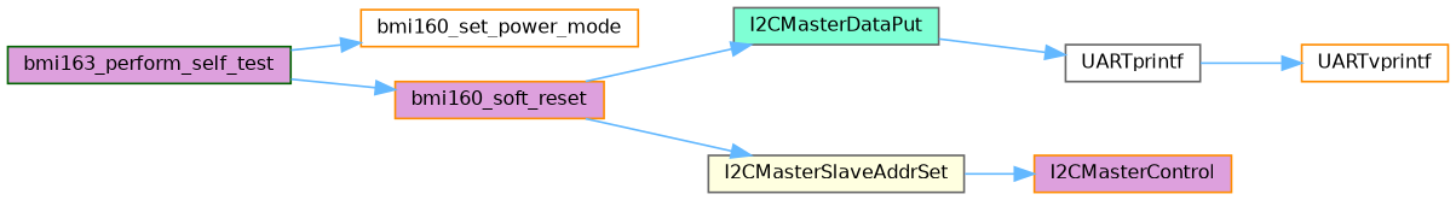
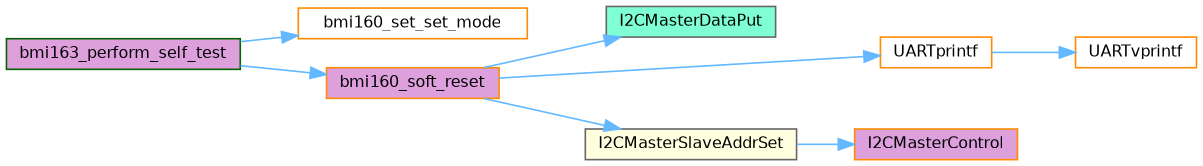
  digraph {
    rankdir=LR
    node [color=darkorange fillcolor=plum fontname=Helvetica fontsize=10 shape=box style=filled]
    edge [color=steelblue1 fontname=Helvetica fontsize=10 labelfontname=Helvetica labelfontsize=10 style=solid]
    n1 [color=darkgreen fontcolor=black height=0.2 label=bmi163_perform_self_test width=0.4]
-   n2 [fillcolor=white height=0.2 label=bmi160_set_power_mode width=0.4]
+   n2 [fillcolor=white height=0.2 label=bmi160_set_set_mode width=0.4]
    n3 [height=0.2 label=bmi160_soft_reset width=0.4]
    n4 [color=gray40 fillcolor=aquamarine height=0.2 label=I2CMasterDataPut width=0.4]
    n5 [color=gray40 fillcolor=lightyellow height=0.2 label=I2CMasterSlaveAddrSet width=0.4]
-   n6 [color=gray40 fillcolor=white height=0.2 label=UARTprintf width=0.4]
+   n6 [fillcolor=white height=0.2 label=UARTprintf width=0.4]
    n7 [height=0.2 label=I2CMasterControl width=0.4]
    n8 [fillcolor=white height=0.2 label=UARTvprintf width=0.4]
    n1 -> n2
    n1 -> n3
    n3 -> n4
    n3 -> n5
-   n4 -> n6
+   n3 -> n6
    n5 -> n7
    n6 -> n8
  }
